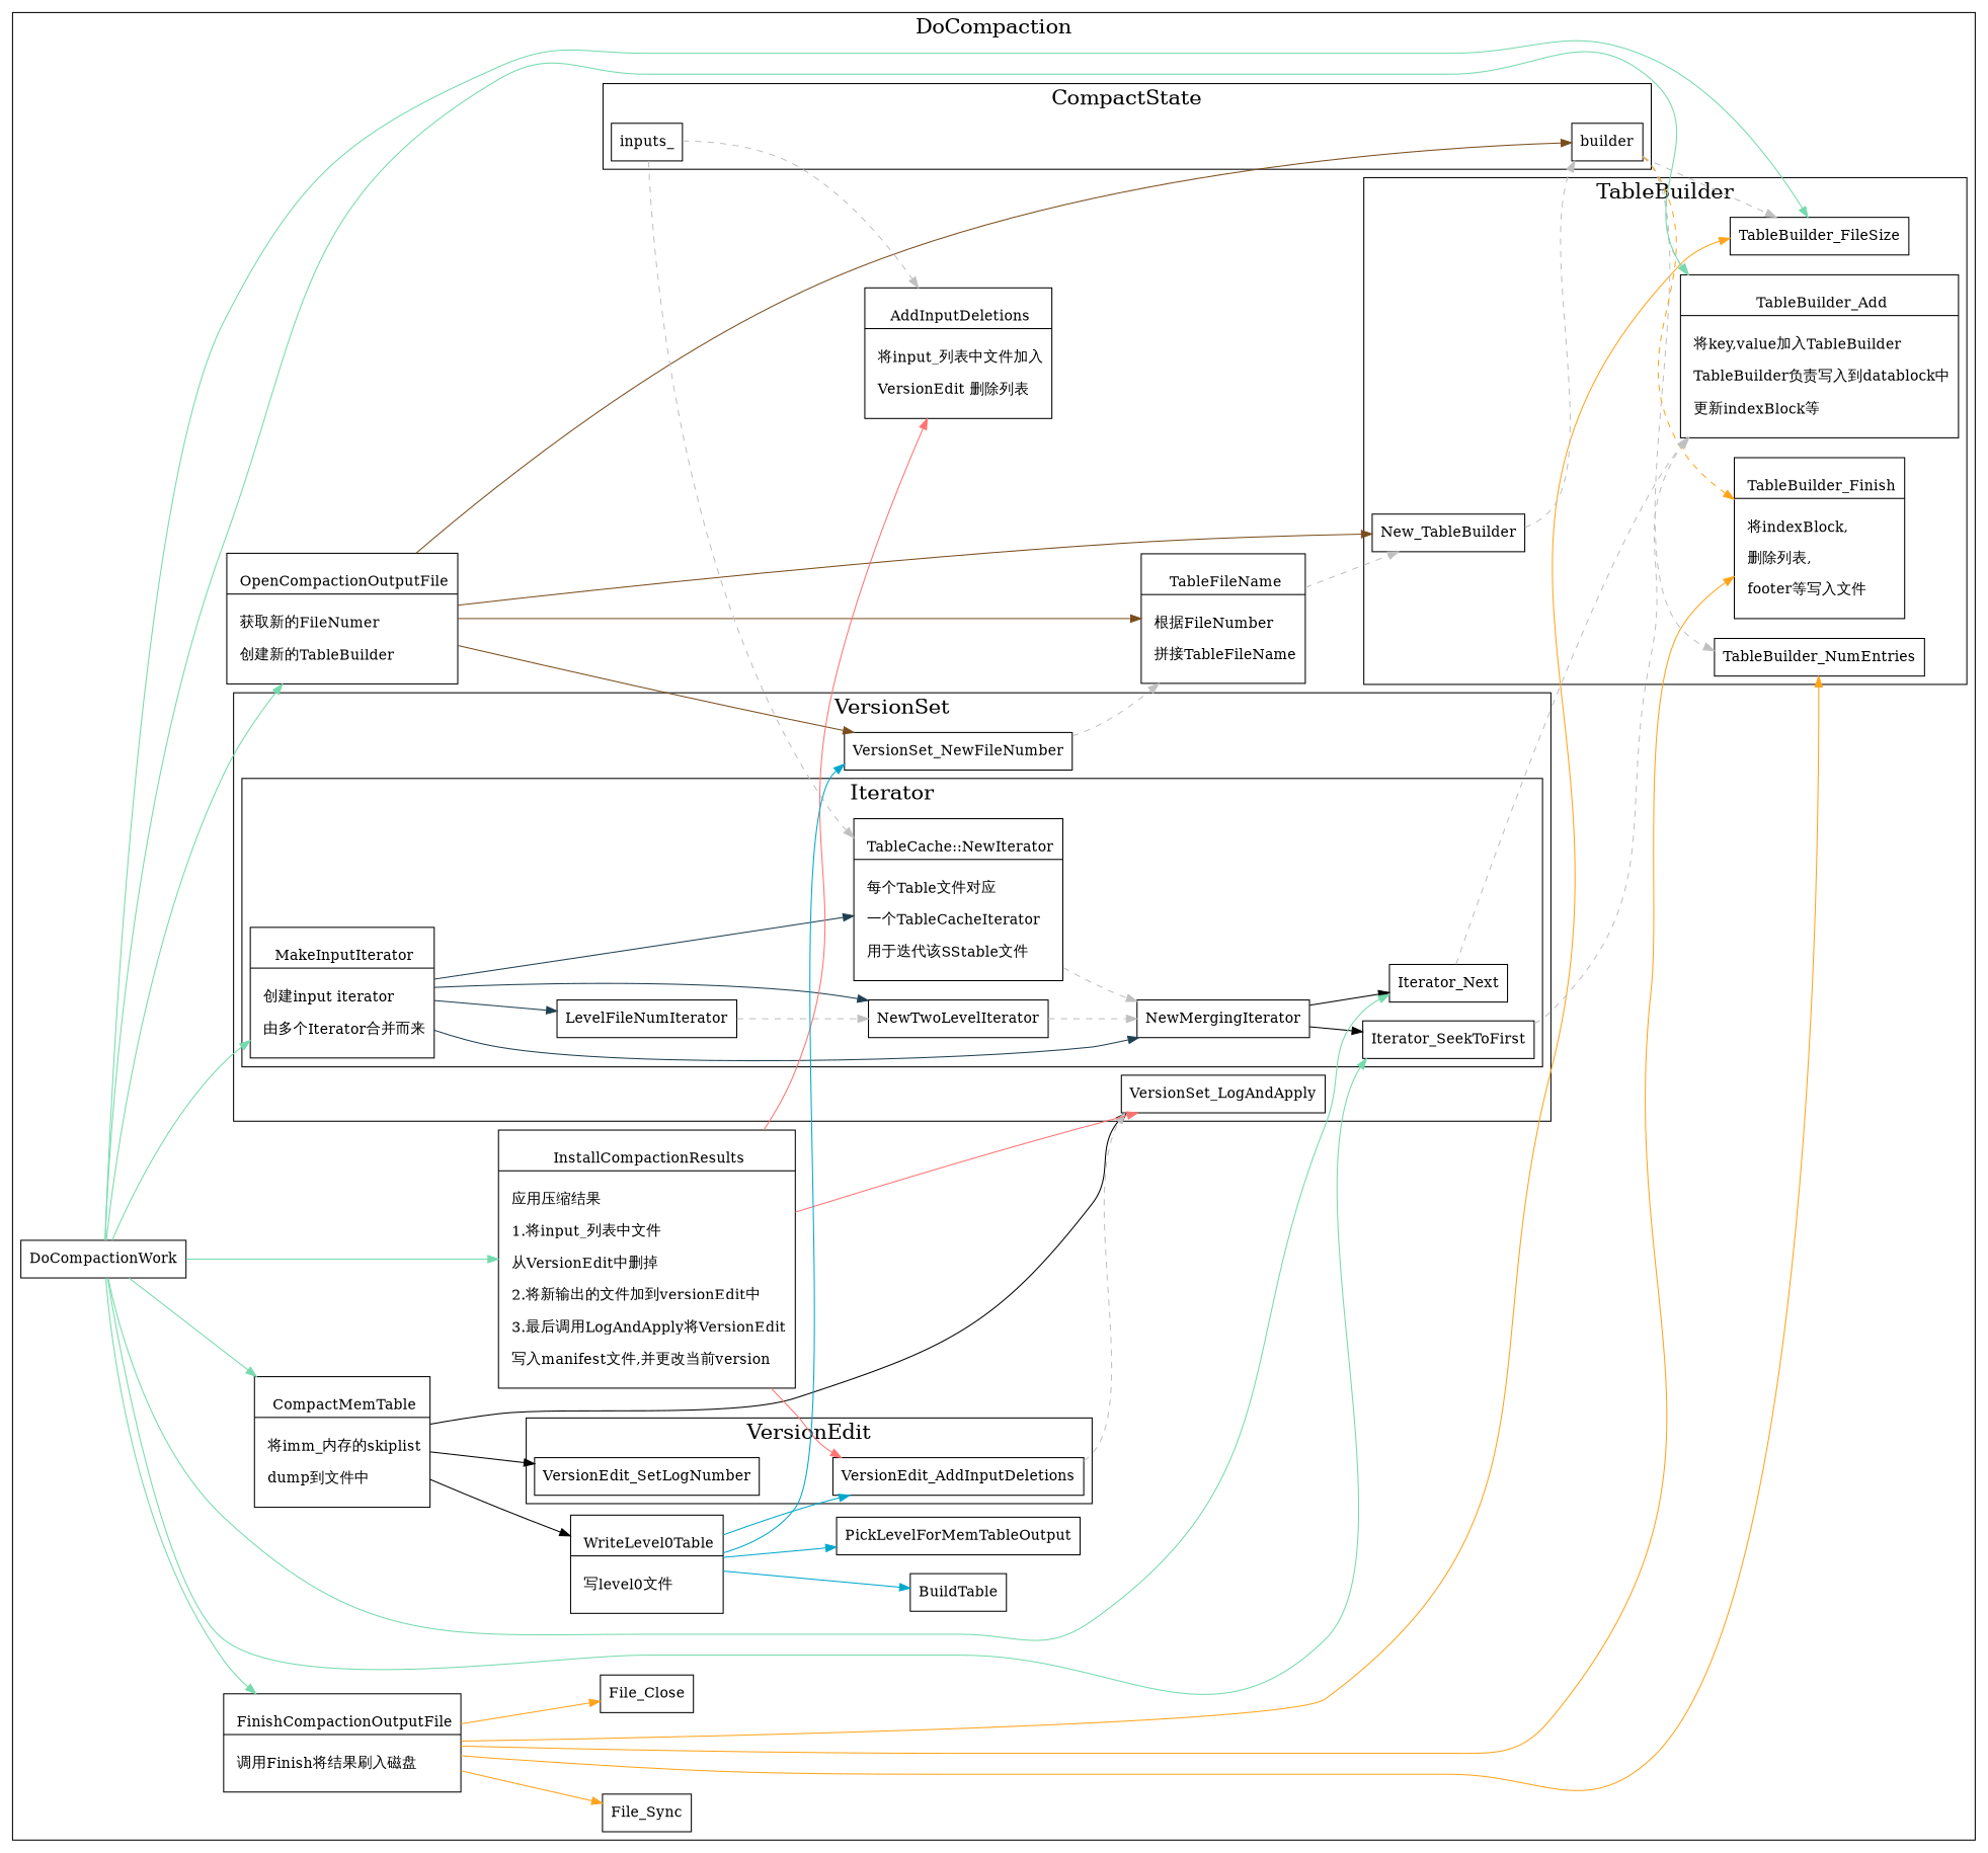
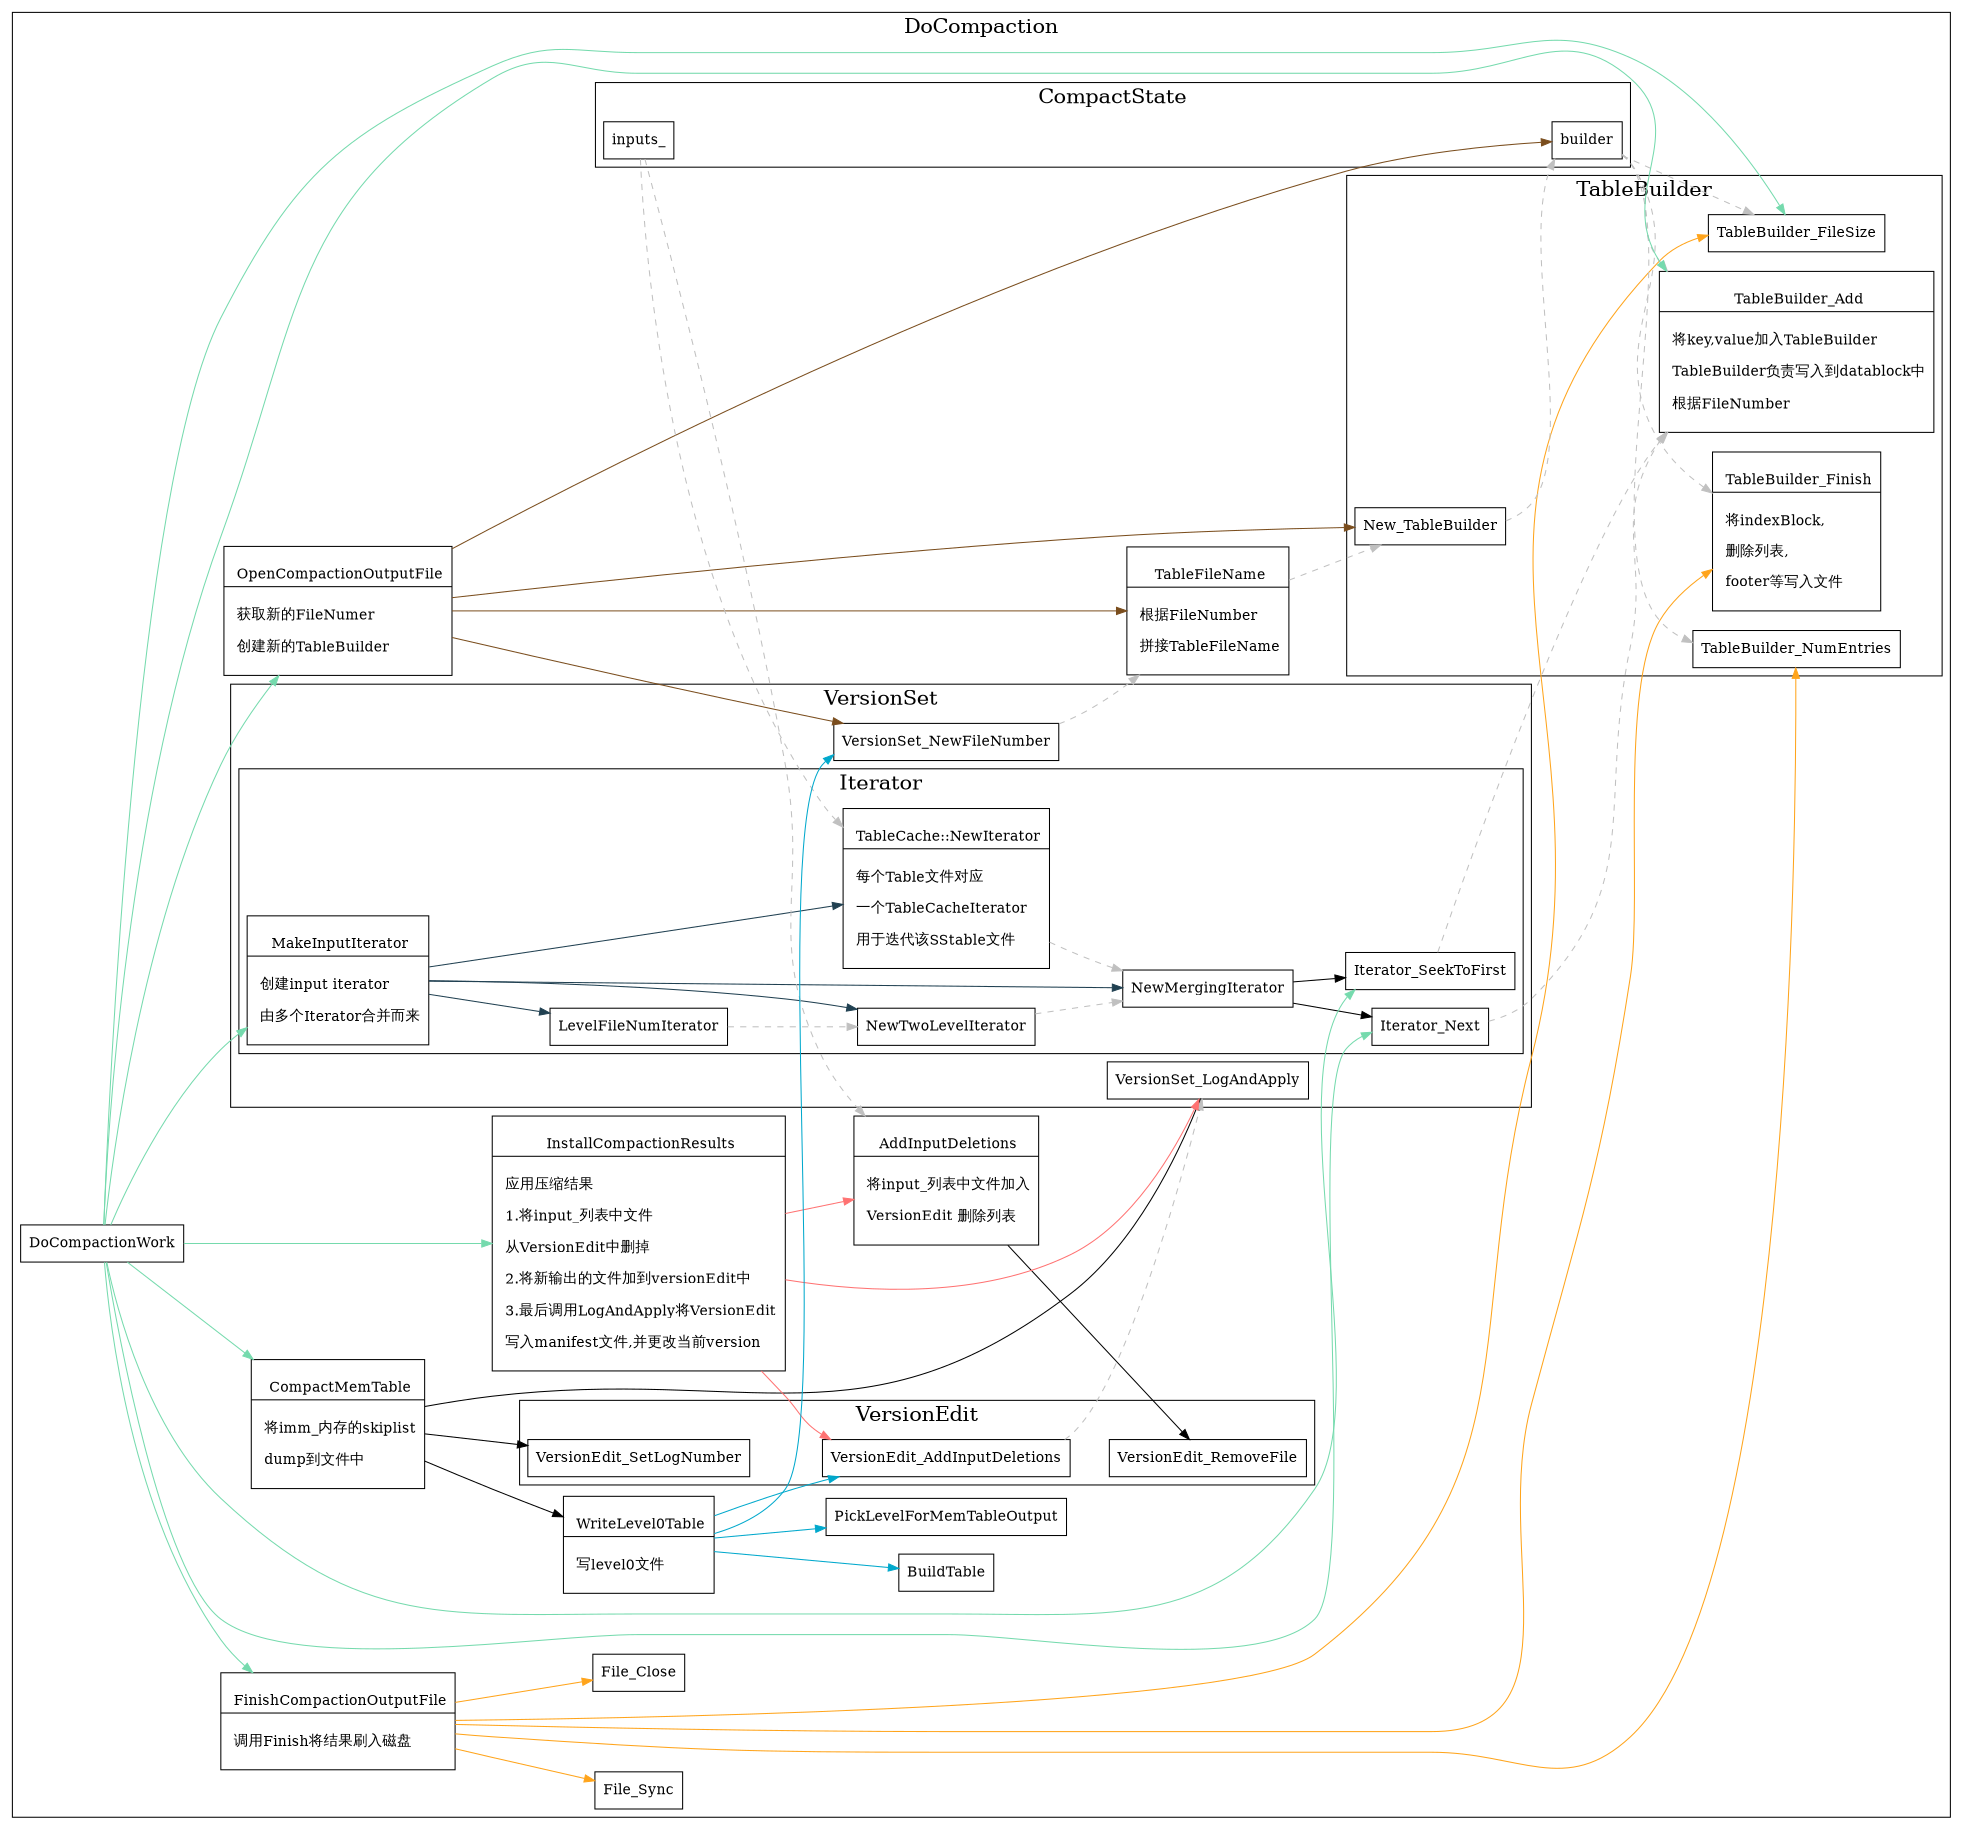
  digraph {
    newrank=true
    rankdir=LR
    node [shape=box]
    edge [color=gray]
    n1 [label="{{\n          MakeInputIterator|\n            创建input iterator\l\n            由多个Iterator合并而来\l\n        }}" shape=record]
    n2 [label="{{\n        CompactMemTable|\n        将imm_内存的skiplist\l\n        dump到文件中\l\n      }}" shape=record]
    n3 [label="{{\n      FinishCompactionOutputFile|\n      调用Finish将结果刷入磁盘\l\n      }}" shape=record]
    n4 [label="{{\n        OpenCompactionOutputFile|\n        获取新的FileNumer\l\n        创建新的TableBuilder\l\n      }}" shape=record]
    builder
    inputs_
-   n7 [label="{{\n        TableBuilder_Add|\n        将key,value加入TableBuilder\l\n        TableBuilder负责写入到datablock中\l\n        更新indexBlock等\l\n      }}" shape=record]
+   n7 [label="{{\n        TableBuilder_Add|\n        将key,value加入TableBuilder\l\n        TableBuilder负责写入到datablock中\l\n        根据FileNumber\l\n      }}" shape=record]
    TableBuilder_FileSize
    TableBuilder_NumEntries
    n10 [label="{{\n        TableBuilder_Finish|\n        将indexBlock,\l \n        删除列表,\l \n        footer等写入文件\l\n      }}" shape=record]
    New_TableBuilder
    n12 [label=VersionEdit_AddInputDeletions]
    VersionEdit_SetLogNumber
+   VersionEdit_RemoveFile
    n15 [label="{{\n          TableCache::NewIterator|\n            每个Table文件对应\l \n            一个TableCacheIterator\l\n            用于迭代该SStable文件\l\n        }}" shape=record]
    NewTwoLevelIterator
    LevelFileNumIterator
    NewMergingIterator
    Iterator_SeekToFirst
    Iterator_Next
    VersionSet_LogAndApply
    VersionSet_NewFileNumber
    n23 [label="{{\n        AddInputDeletions|\n        将input_列表中文件加入\l\n        VersionEdit 删除列表\l\n      }}" shape=record]
    DoCompactionWork
    n25 [label="{{\n        InstallCompactionResults|\n        应用压缩结果\l\n        1.将input_列表中文件\l \n        从VersionEdit中删掉\l\n        2.将新输出的文件加到versionEdit中\l\n        3.最后调用LogAndApply将VersionEdit\l \n        写入manifest文件,并更改当前version\l\n      }}" shape=record]
    n26 [label="{{\n        WriteLevel0Table|\n        写level0文件\l\n      }}" shape=record]
    File_Sync
    File_Close
    n29 [label="{{\n        TableFileName|\n        根据FileNumber\l \n        拼接TableFileName\l\n      }}" shape=record]
    BuildTable
    PickLevelForMemTableOutput
    subgraph cluster_1 {
      fontsize=20
      label=DoCompaction
      n23
      DoCompactionWork
      n25
      n26
      File_Sync
      File_Close
      n29
      BuildTable
      PickLevelForMemTableOutput
      subgraph sub_2 {
        fontsize=20
        label=DoCompaction
        rank=same
        n1
        n2
        n3
        n4
      }
      subgraph cluster_3 {
        fontsize=20
        label=CompactState
        builder
        inputs_
      }
      subgraph cluster_4 {
        fontsize=20
        label=TableBuilder
        n7
        TableBuilder_FileSize
        TableBuilder_NumEntries
        n10
        New_TableBuilder
      }
      subgraph cluster_5 {
        fontsize=20
        label=VersionEdit
        n12
        VersionEdit_SetLogNumber
+       VersionEdit_RemoveFile
      }
      subgraph cluster_6 {
        fontsize=20
        label=VersionSet
        VersionSet_LogAndApply
        VersionSet_NewFileNumber
        subgraph cluster_7 {
          fontsize=20
          label=Iterator
          n1
          n15
          NewTwoLevelIterator
          LevelFileNumIterator
          NewMergingIterator
          Iterator_SeekToFirst
          Iterator_Next
        }
      }
    }
    n1 -> n15 [color="#204051"]
    n1 -> NewTwoLevelIterator [color="#204051"]
    n1 -> LevelFileNumIterator [color="#204051"]
    n1 -> NewMergingIterator [color="#204051"]
    n2 -> VersionEdit_SetLogNumber [color=""]
    n2 -> VersionSet_LogAndApply [color=""]
    n2 -> n26 [color=""]
    n3 -> TableBuilder_FileSize [color="#FFA41B"]
    n3 -> TableBuilder_NumEntries [color="#FFA41B"]
    n3 -> n10 [color="#FFA41B"]
    n3 -> File_Sync [color="#FFA41B"]
    n3 -> File_Close [color="#FFA41B"]
    n4 -> builder [color="#7A4D1D"]
    n4 -> New_TableBuilder [color="#7A4D1D"]
    n4 -> VersionSet_NewFileNumber [color="#7A4D1D"]
    n4 -> n29 [color="#7A4D1D"]
    builder -> n7 [style=dashed]
    builder -> TableBuilder_FileSize [style=dashed]
    builder -> TableBuilder_NumEntries [style=dashed]
-   builder -> n10 [color="#FFA41B" style=dashed]
+   builder -> n10 [style=dashed]
    inputs_ -> n15 [style=dashed]
    inputs_ -> n23 [style=dashed]
    New_TableBuilder -> builder [style=dashed]
    n12 -> VersionSet_LogAndApply [style=dashed]
    n15 -> NewMergingIterator [style=dashed]
    NewTwoLevelIterator -> NewMergingIterator [style=dashed]
    LevelFileNumIterator -> NewTwoLevelIterator [style=dashed]
    NewMergingIterator -> Iterator_SeekToFirst [color=""]
    NewMergingIterator -> Iterator_Next [color=""]
    Iterator_SeekToFirst -> n7 [style=dashed]
    Iterator_Next -> n7 [style=dashed]
    VersionSet_NewFileNumber -> n29 [style=dashed]
+   n23 -> VersionEdit_RemoveFile [color=""]
    DoCompactionWork -> n1 [color="#75DAAD"]
    DoCompactionWork -> n2 [color="#75DAAD"]
    DoCompactionWork -> n3 [color="#75DAAD"]
    DoCompactionWork -> n4 [color="#75DAAD"]
    DoCompactionWork -> n7 [color="#75DAAD"]
    DoCompactionWork -> TableBuilder_FileSize [color="#75DAAD"]
    DoCompactionWork -> Iterator_SeekToFirst [color="#75DAAD"]
    DoCompactionWork -> Iterator_Next [color="#75DAAD"]
    DoCompactionWork -> n25 [color="#75DAAD"]
    n25 -> n12 [color="#FF7272"]
    n25 -> VersionSet_LogAndApply [color="#FF7272"]
    n25 -> n23 [color="#FF7272"]
    n26 -> n12 [color="#00A8cc"]
    n26 -> VersionSet_NewFileNumber [color="#00A8cc"]
    n26 -> BuildTable [color="#00A8cc"]
    n26 -> PickLevelForMemTableOutput [color="#00A8cc"]
    n29 -> New_TableBuilder [style=dashed]
  }
